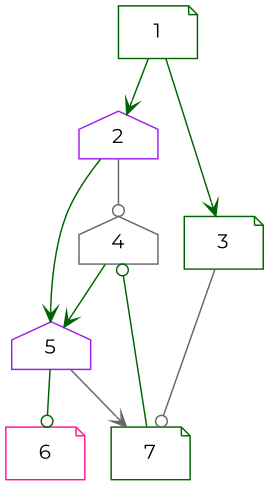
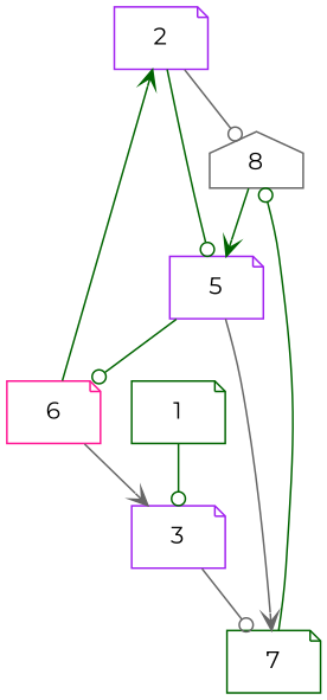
  digraph {
    fontname=Montserrat
    node [color=darkgreen fontname=Montserrat shape=note]
    edge [arrowhead=odot color=darkgreen fontname=Montserrat]
-   2 [color=purple shape=house]
+   2 [color=purple]
    1
-   3
-   4 [color=gray40 shape=house]
-   5 [color=purple shape=house]
+   3 [color=purple]
+   4 [color=gray40 shape=house label=8]
+   5 [color=purple]
    7
    6 [color=deeppink]
    2 -> 4 [color=gray40]
-   2 -> 5 [arrowhead=vee]
-   1 -> 2 [arrowhead=vee]
-   1 -> 3 [arrowhead=vee]
+   2 -> 5
+   6 -> 2 [arrowhead=vee]
+   1 -> 3
    3 -> 7 [color=gray40]
    4 -> 5 [arrowhead=vee]
    5 -> 7 [arrowhead=vee color=gray40]
    5 -> 6
    7 -> 4
+   6 -> 3 [arrowhead=vee color=gray40]
  }
